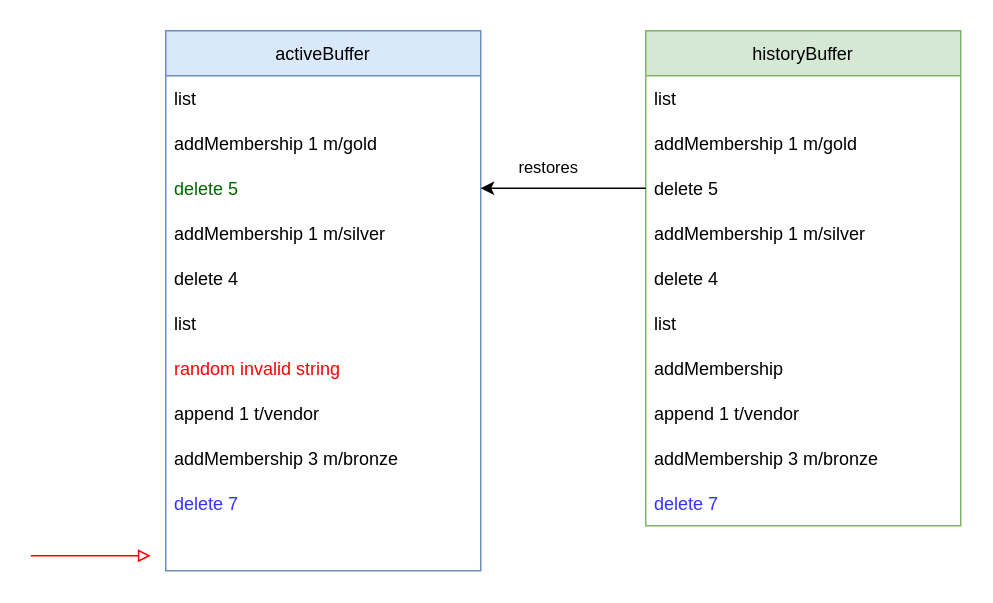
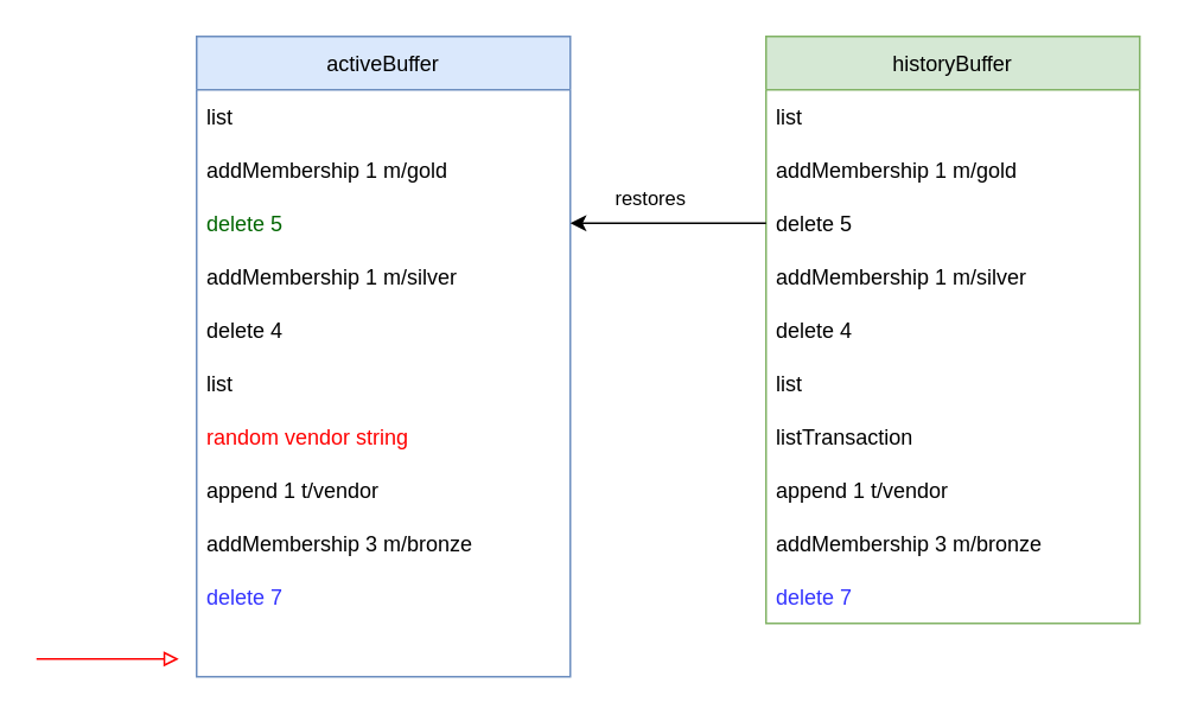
  <mxCell id="0" />
  <mxCell id="1" parent="0" />
  <mxCell id="2" value="historyBuffer" style="swimlane;fontStyle=0;childLayout=stackLayout;horizontal=1;startSize=30;horizontalStack=0;resizeParent=1;resizeParentMax=0;resizeLast=0;collapsible=1;marginBottom=0;fillColor=#d5e8d4;strokeColor=#82b366;" vertex="1" parent="1"><mxGeometry x="430" y="20" width="210" height="330" as="geometry" /></mxCell>
  <mxCell id="3" value="list" style="text;strokeColor=none;fillColor=none;align=left;verticalAlign=middle;spacingLeft=4;spacingRight=4;overflow=hidden;points=[[0,0.5],[1,0.5]];portConstraint=eastwest;rotatable=0;" vertex="1" parent="2"><mxGeometry y="30" width="210" height="30" as="geometry" /></mxCell>
  <mxCell id="4" value="addMembership 1 m/gold" style="text;strokeColor=none;fillColor=none;align=left;verticalAlign=middle;spacingLeft=4;spacingRight=4;overflow=hidden;points=[[0,0.5],[1,0.5]];portConstraint=eastwest;rotatable=0;" vertex="1" parent="2"><mxGeometry y="60" width="210" height="30" as="geometry" /></mxCell>
  <mxCell id="5" value="delete 5" style="text;strokeColor=none;fillColor=none;align=left;verticalAlign=middle;spacingLeft=4;spacingRight=4;overflow=hidden;points=[[0,0.5],[1,0.5]];portConstraint=eastwest;rotatable=0;" vertex="1" parent="2"><mxGeometry y="90" width="210" height="30" as="geometry" /></mxCell>
  <mxCell id="6" value="addMembership 1 m/silver" style="text;strokeColor=none;fillColor=none;align=left;verticalAlign=middle;spacingLeft=4;spacingRight=4;overflow=hidden;points=[[0,0.5],[1,0.5]];portConstraint=eastwest;rotatable=0;" vertex="1" parent="2"><mxGeometry y="120" width="210" height="30" as="geometry" /></mxCell>
  <mxCell id="7" value="delete 4" style="text;strokeColor=none;fillColor=none;align=left;verticalAlign=middle;spacingLeft=4;spacingRight=4;overflow=hidden;points=[[0,0.5],[1,0.5]];portConstraint=eastwest;rotatable=0;" vertex="1" parent="2"><mxGeometry y="150" width="210" height="30" as="geometry" /></mxCell>
  <mxCell id="8" value="list" style="text;strokeColor=none;fillColor=none;align=left;verticalAlign=middle;spacingLeft=4;spacingRight=4;overflow=hidden;points=[[0,0.5],[1,0.5]];portConstraint=eastwest;rotatable=0;" vertex="1" parent="2"><mxGeometry y="180" width="210" height="30" as="geometry" /></mxCell>
- <mxCell id="9" value="addMembership" style="text;strokeColor=none;fillColor=none;align=left;verticalAlign=middle;spacingLeft=4;spacingRight=4;overflow=hidden;points=[[0,0.5],[1,0.5]];portConstraint=eastwest;rotatable=0;" vertex="1" parent="2"><mxGeometry y="210" width="210" height="30" as="geometry" /></mxCell>
+ <mxCell id="9" value="listTransaction" style="text;strokeColor=none;fillColor=none;align=left;verticalAlign=middle;spacingLeft=4;spacingRight=4;overflow=hidden;points=[[0,0.5],[1,0.5]];portConstraint=eastwest;rotatable=0;" vertex="1" parent="2"><mxGeometry y="210" width="210" height="30" as="geometry" /></mxCell>
  <mxCell id="10" value="append 1 t/vendor" style="text;strokeColor=none;fillColor=none;align=left;verticalAlign=middle;spacingLeft=4;spacingRight=4;overflow=hidden;points=[[0,0.5],[1,0.5]];portConstraint=eastwest;rotatable=0;fontColor=#000000;" vertex="1" parent="2"><mxGeometry y="240" width="210" height="30" as="geometry" /></mxCell>
  <mxCell id="11" value="addMembership 3 m/bronze" style="text;strokeColor=none;fillColor=none;align=left;verticalAlign=middle;spacingLeft=4;spacingRight=4;overflow=hidden;points=[[0,0.5],[1,0.5]];portConstraint=eastwest;rotatable=0;fontColor=#000000;" vertex="1" parent="2"><mxGeometry y="270" width="210" height="30" as="geometry" /></mxCell>
  <mxCell id="12" value="delete 7" style="text;strokeColor=none;fillColor=none;align=left;verticalAlign=middle;spacingLeft=4;spacingRight=4;overflow=hidden;points=[[0,0.5],[1,0.5]];portConstraint=eastwest;rotatable=0;fontColor=#3333FF;" vertex="1" parent="2"><mxGeometry y="300" width="210" height="30" as="geometry" /></mxCell>
  <mxCell id="13" value="activeBuffer" style="swimlane;fontStyle=0;childLayout=stackLayout;horizontal=1;startSize=30;horizontalStack=0;resizeParent=1;resizeParentMax=0;resizeLast=0;collapsible=1;marginBottom=0;fillColor=#dae8fc;strokeColor=#6c8ebf;" vertex="1" parent="1"><mxGeometry x="110" y="20" width="210" height="360" as="geometry" /></mxCell>
  <mxCell id="14" value="list" style="text;strokeColor=none;fillColor=none;align=left;verticalAlign=middle;spacingLeft=4;spacingRight=4;overflow=hidden;points=[[0,0.5],[1,0.5]];portConstraint=eastwest;rotatable=0;" vertex="1" parent="13"><mxGeometry y="30" width="210" height="30" as="geometry" /></mxCell>
  <mxCell id="15" value="addMembership 1 m/gold" style="text;strokeColor=none;fillColor=none;align=left;verticalAlign=middle;spacingLeft=4;spacingRight=4;overflow=hidden;points=[[0,0.5],[1,0.5]];portConstraint=eastwest;rotatable=0;" vertex="1" parent="13"><mxGeometry y="60" width="210" height="30" as="geometry" /></mxCell>
  <mxCell id="16" value="delete 5" style="text;strokeColor=none;fillColor=none;align=left;verticalAlign=middle;spacingLeft=4;spacingRight=4;overflow=hidden;points=[[0,0.5],[1,0.5]];portConstraint=eastwest;rotatable=0;fontColor=#006600;" vertex="1" parent="13"><mxGeometry y="90" width="210" height="30" as="geometry" /></mxCell>
  <mxCell id="17" value="addMembership 1 m/silver" style="text;strokeColor=none;fillColor=none;align=left;verticalAlign=middle;spacingLeft=4;spacingRight=4;overflow=hidden;points=[[0,0.5],[1,0.5]];portConstraint=eastwest;rotatable=0;fontColor=#000000;" vertex="1" parent="13"><mxGeometry y="120" width="210" height="30" as="geometry" /></mxCell>
  <mxCell id="18" value="delete 4" style="text;strokeColor=none;fillColor=none;align=left;verticalAlign=middle;spacingLeft=4;spacingRight=4;overflow=hidden;points=[[0,0.5],[1,0.5]];portConstraint=eastwest;rotatable=0;" vertex="1" parent="13"><mxGeometry y="150" width="210" height="30" as="geometry" /></mxCell>
  <mxCell id="19" value="list" style="text;strokeColor=none;fillColor=none;align=left;verticalAlign=middle;spacingLeft=4;spacingRight=4;overflow=hidden;points=[[0,0.5],[1,0.5]];portConstraint=eastwest;rotatable=0;" vertex="1" parent="13"><mxGeometry y="180" width="210" height="30" as="geometry" /></mxCell>
- <mxCell id="20" value="random invalid string" style="text;strokeColor=none;fillColor=none;align=left;verticalAlign=middle;spacingLeft=4;spacingRight=4;overflow=hidden;points=[[0,0.5],[1,0.5]];portConstraint=eastwest;rotatable=0;fontColor=#FF0000;" vertex="1" parent="13"><mxGeometry y="210" width="210" height="30" as="geometry" /></mxCell>
+ <mxCell id="20" value="random vendor string" style="text;strokeColor=none;fillColor=none;align=left;verticalAlign=middle;spacingLeft=4;spacingRight=4;overflow=hidden;points=[[0,0.5],[1,0.5]];portConstraint=eastwest;rotatable=0;fontColor=#FF0000;" vertex="1" parent="13"><mxGeometry y="210" width="210" height="30" as="geometry" /></mxCell>
  <mxCell id="21" value="append 1 t/vendor" style="text;strokeColor=none;fillColor=none;align=left;verticalAlign=middle;spacingLeft=4;spacingRight=4;overflow=hidden;points=[[0,0.5],[1,0.5]];portConstraint=eastwest;rotatable=0;fontColor=#000000;" vertex="1" parent="13"><mxGeometry y="240" width="210" height="30" as="geometry" /></mxCell>
  <mxCell id="22" value="addMembership 3 m/bronze" style="text;strokeColor=none;fillColor=none;align=left;verticalAlign=middle;spacingLeft=4;spacingRight=4;overflow=hidden;points=[[0,0.5],[1,0.5]];portConstraint=eastwest;rotatable=0;fontColor=#000000;" vertex="1" parent="13"><mxGeometry y="270" width="210" height="30" as="geometry" /></mxCell>
  <mxCell id="23" value="delete 7" style="text;strokeColor=none;fillColor=none;align=left;verticalAlign=middle;spacingLeft=4;spacingRight=4;overflow=hidden;points=[[0,0.5],[1,0.5]];portConstraint=eastwest;rotatable=0;fontColor=#3333FF;" vertex="1" parent="13"><mxGeometry y="300" width="210" height="30" as="geometry" /></mxCell>
  <mxCell id="24" value=" " style="text;strokeColor=none;fillColor=none;align=left;verticalAlign=middle;spacingLeft=4;spacingRight=4;overflow=hidden;points=[[0,0.5],[1,0.5]];portConstraint=eastwest;rotatable=0;fontColor=#FF0000;" vertex="1" parent="13"><mxGeometry y="330" width="210" height="30" as="geometry" /></mxCell>
  <mxCell id="25" style="rounded=0;orthogonalLoop=1;jettySize=auto;html=1;endArrow=none;endFill=0;startArrow=block;startFill=0;fillColor=#f8cecc;strokeColor=#FF0000;" edge="1" parent="1"><mxGeometry relative="1" as="geometry"><mxPoint x="20" y="370" as="targetPoint" /><mxPoint x="100" y="370" as="sourcePoint" /></mxGeometry></mxCell>
  <mxCell id="26" style="edgeStyle=none;rounded=0;orthogonalLoop=1;jettySize=auto;html=1;entryX=1;entryY=0.5;entryDx=0;entryDy=0;fontColor=#006600;startArrow=none;startFill=0;endArrow=classic;endFill=1;strokeColor=#000000;" edge="1" parent="1" source="5" target="16"><mxGeometry relative="1" as="geometry" /></mxCell>
  <mxCell id="27" value="restores" style="edgeLabel;html=1;align=center;verticalAlign=middle;resizable=0;points=[];fontColor=#000000;" vertex="1" connectable="0" parent="26"><mxGeometry x="0.106" y="1" relative="1" as="geometry"><mxPoint x="-5" y="-16" as="offset" /></mxGeometry></mxCell>
